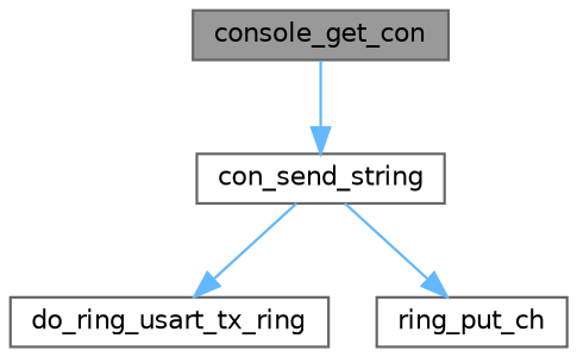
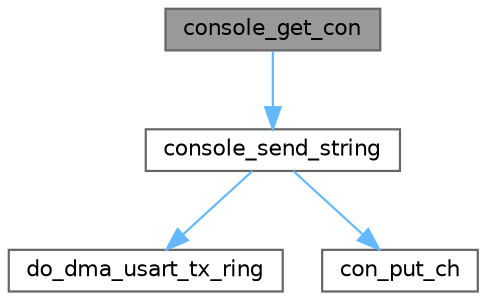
  digraph {
    rankdir=TB
    node [color=grey40 fillcolor=white fontname=Helvetica fontsize=10 shape=box style=filled]
    edge [color=steelblue1 fontname=Helvetica fontsize=10 labelfontname=Helvetica labelfontsize=10 style=solid]
    n1 [color=gray40 fillcolor=grey60 fontcolor=black height=0.2 label=console_get_con width=0.4]
-   n2 [height=0.2 label=con_send_string width=0.4]
-   n3 [height=0.2 label=do_ring_usart_tx_ring width=0.4]
-   n4 [height=0.2 label=ring_put_ch width=0.4]
+   n2 [height=0.2 label=console_send_string width=0.4]
+   n3 [height=0.2 label=do_dma_usart_tx_ring width=0.4]
+   n4 [height=0.2 label=con_put_ch width=0.4]
    n1 -> n2
    n2 -> n3
    n2 -> n4
  }
